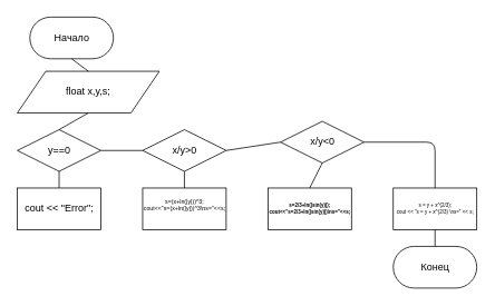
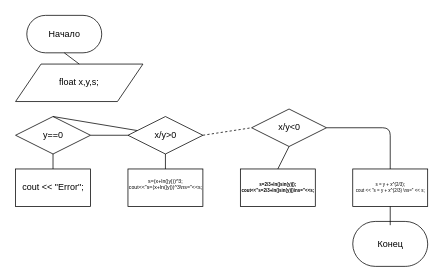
  <mxCell id="0" />
  <mxCell id="1" parent="0" />
  <mxCell id="2" value="Начало" style="html=1;dashed=0;whitespace=wrap;shape=mxgraph.dfd.start" vertex="1" parent="1"><mxGeometry x="35" y="20" width="100" height="50" as="geometry" /></mxCell>
  <mxCell id="3" value="float x,y,s;" style="shape=parallelogram;perimeter=parallelogramPerimeter;whiteSpace=wrap;html=1;dashed=0;" vertex="1" parent="1"><mxGeometry x="20" y="85" width="170" height="50" as="geometry" /></mxCell>
  <mxCell id="4" value="" style="endArrow=none;html=1;entryX=0.5;entryY=0.5;entryDx=0;entryDy=25;entryPerimeter=0;exitX=0.5;exitY=0;exitDx=0;exitDy=0;" edge="1" parent="1" source="3" target="2"><mxGeometry width="50" height="50" relative="1" as="geometry"><mxPoint x="20" y="205" as="sourcePoint" /><mxPoint x="70" y="155" as="targetPoint" /></mxGeometry></mxCell>
  <mxCell id="5" value="y==0" style="shape=rhombus;html=1;dashed=0;whitespace=wrap;perimeter=rhombusPerimeter;" vertex="1" parent="1"><mxGeometry x="20" y="155" width="100" height="50" as="geometry" /></mxCell>
- <mxCell id="6" value="" style="endArrow=none;html=1;entryX=0.5;entryY=1;entryDx=0;entryDy=0;exitX=0.5;exitY=0;exitDx=0;exitDy=0;" edge="1" parent="1" source="5" target="3"><mxGeometry width="50" height="50" relative="1" as="geometry"><mxPoint x="20" y="275" as="sourcePoint" /><mxPoint x="70" y="225" as="targetPoint" /></mxGeometry></mxCell>
+ <mxCell id="6" value="" style="endArrow=none;html=1;exitX=0.5;exitY=0;exitDx=0;exitDy=0;" edge="1" parent="1" source="5" target="10"><mxGeometry width="50" height="50" relative="1" as="geometry"><mxPoint x="20" y="275" as="sourcePoint" /><mxPoint x="70" y="225" as="targetPoint" /></mxGeometry></mxCell>
  <mxCell id="7" value="" style="endArrow=none;html=1;entryX=0.5;entryY=1;entryDx=0;entryDy=0;" edge="1" parent="1" target="5"><mxGeometry width="50" height="50" relative="1" as="geometry"><mxPoint x="70" y="225" as="sourcePoint" /><mxPoint x="70" y="225" as="targetPoint" /></mxGeometry></mxCell>
  <mxCell id="8" value="cout &amp;lt;&amp;lt; &quot;Error&quot;;" style="html=1;dashed=0;whitespace=wrap;" vertex="1" parent="1"><mxGeometry x="20" y="225" width="100" height="50" as="geometry" /></mxCell>
  <mxCell id="9" value="" style="endArrow=none;html=1;entryX=0;entryY=0.5;entryDx=0;entryDy=0;exitX=1;exitY=0.5;exitDx=0;exitDy=0;" edge="1" parent="1" source="5"><mxGeometry width="50" height="50" relative="1" as="geometry"><mxPoint x="20" y="345" as="sourcePoint" /><mxPoint x="170" y="180" as="targetPoint" /></mxGeometry></mxCell>
  <mxCell id="10" value="x/y&amp;gt;0" style="shape=rhombus;html=1;dashed=0;whitespace=wrap;perimeter=rhombusPerimeter;" vertex="1" parent="1"><mxGeometry x="170" y="155" width="100" height="50" as="geometry" /></mxCell>
  <mxCell id="11" value="&lt;div style=&quot;font-size: 7px;&quot;&gt;s=(x+ln(|y|))^3;&lt;/div&gt;&lt;div style=&quot;font-size: 7px;&quot;&gt;&lt;div style=&quot;font-size: 7px;&quot;&gt;cout&amp;lt;&amp;lt;&quot;&lt;span style=&quot;font-size: 7px;&quot;&gt;s=(x+ln(|y|))^3&lt;/span&gt;&lt;span style=&quot;font-size: 7px;&quot;&gt;\ns=&quot;&amp;lt;&amp;lt;s;&lt;/span&gt;&lt;/div&gt;&lt;div style=&quot;font-size: 7px;&quot;&gt;&lt;/div&gt;&lt;div style=&quot;font-size: 7px;&quot;&gt;&amp;nbsp;&lt;/div&gt;&lt;/div&gt;" style="html=1;dashed=0;whitespace=wrap;fontSize=7;align=center;fontStyle=0" vertex="1" parent="1"><mxGeometry x="170" y="225" width="100" height="50" as="geometry" /></mxCell>
  <mxCell id="12" value="" style="endArrow=none;html=1;entryX=0.5;entryY=1;entryDx=0;entryDy=0;exitX=0.5;exitY=0;exitDx=0;exitDy=0;" edge="1" parent="1" source="11" target="10"><mxGeometry width="50" height="50" relative="1" as="geometry"><mxPoint x="20" y="345" as="sourcePoint" /><mxPoint x="70" y="295" as="targetPoint" /></mxGeometry></mxCell>
  <mxCell id="13" value="x/y&amp;lt;0" style="shape=rhombus;html=1;dashed=0;whitespace=wrap;perimeter=rhombusPerimeter;" vertex="1" parent="1"><mxGeometry x="335" y="145" width="100" height="50" as="geometry" /></mxCell>
- <mxCell id="14" value="" style="endArrow=none;html=1;fontSize=7;entryX=0;entryY=0.5;entryDx=0;entryDy=0;exitX=1;exitY=0.5;exitDx=0;exitDy=0;" edge="1" parent="1" source="10" target="13"><mxGeometry width="50" height="50" relative="1" as="geometry"><mxPoint x="50" y="345" as="sourcePoint" /><mxPoint x="100" y="295" as="targetPoint" /></mxGeometry></mxCell>
+ <mxCell id="14" value="" style="endArrow=none;html=1;fontSize=7;entryX=0;entryY=0.5;entryDx=0;entryDy=0;exitX=1;exitY=0.5;exitDx=0;exitDy=0;dashed=1;" edge="1" parent="1" source="10" target="13"><mxGeometry width="50" height="50" relative="1" as="geometry"><mxPoint x="50" y="345" as="sourcePoint" /><mxPoint x="100" y="295" as="targetPoint" /></mxGeometry></mxCell>
  <mxCell id="15" value="&lt;div style=&quot;font-size: 6px;&quot;&gt;s=2/3+ln(|sin(y)|);&lt;/div&gt;&lt;div style=&quot;font-size: 6px;&quot;&gt;&lt;span style=&quot;font-size: 6px;&quot;&gt;cout&amp;lt;&amp;lt;&quot;s=2/3+ln(|sin(y)|)&lt;/span&gt;&lt;span style=&quot;font-size: 6px;&quot;&gt;\ns=&quot;&amp;lt;&amp;lt;s;&lt;/span&gt;&lt;/div&gt;" style="html=1;dashed=0;whitespace=wrap;fontSize=6;align=center;fontStyle=1" vertex="1" parent="1"><mxGeometry x="320" y="225" width="100" height="50" as="geometry" /></mxCell>
  <mxCell id="16" value="" style="endArrow=none;html=1;fontSize=7;entryX=0.5;entryY=1;entryDx=0;entryDy=0;exitX=0.5;exitY=0;exitDx=0;exitDy=0;" edge="1" parent="1" source="15" target="13"><mxGeometry width="50" height="50" relative="1" as="geometry"><mxPoint x="50" y="345" as="sourcePoint" /><mxPoint x="100" y="295" as="targetPoint" /></mxGeometry></mxCell>
  <mxCell id="17" value="s = y + x^(2/3);&lt;br&gt;cout &amp;lt;&amp;lt; &quot;s = y + x^(2/3) \ns=&quot; &amp;lt;&amp;lt; s;" style="html=1;dashed=0;whitespace=wrap;fontSize=6;align=center;" vertex="1" parent="1"><mxGeometry x="470" y="225" width="100" height="50" as="geometry" /></mxCell>
  <mxCell id="18" value="" style="endArrow=none;html=1;fontSize=6;edgeStyle=orthogonalEdgeStyle;entryX=1;entryY=0.5;entryDx=0;entryDy=0;exitX=0.5;exitY=0;exitDx=0;exitDy=0;" edge="1" parent="1" source="17" target="13"><mxGeometry width="50" height="50" relative="1" as="geometry"><mxPoint x="150" y="345" as="sourcePoint" /><mxPoint x="200" y="295" as="targetPoint" /></mxGeometry></mxCell>
- <mxCell id="19" value="Конец" style="html=1;dashed=0;whitespace=wrap;shape=mxgraph.dfd.start" vertex="1" parent="1"><mxGeometry x="470" y="295" width="100" height="50" as="geometry" /></mxCell>
+ <mxCell id="19" value="Конец" style="html=1;dashed=0;whitespace=wrap;shape=mxgraph.dfd.start" vertex="1" parent="1"><mxGeometry x="470" y="295" width="100" height="60" as="geometry" /></mxCell>
  <mxCell id="20" value="" style="endArrow=none;html=1;fontSize=6;entryX=0.5;entryY=1;entryDx=0;entryDy=0;exitX=0.5;exitY=0.5;exitDx=0;exitDy=-25;exitPerimeter=0;" edge="1" parent="1" source="19" target="17"><mxGeometry width="50" height="50" relative="1" as="geometry"><mxPoint x="360" y="415" as="sourcePoint" /><mxPoint x="410" y="365" as="targetPoint" /></mxGeometry></mxCell>
